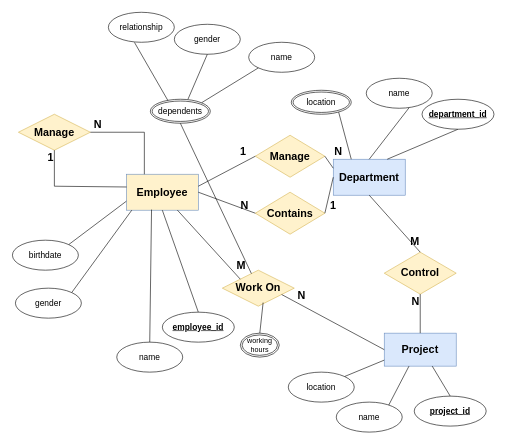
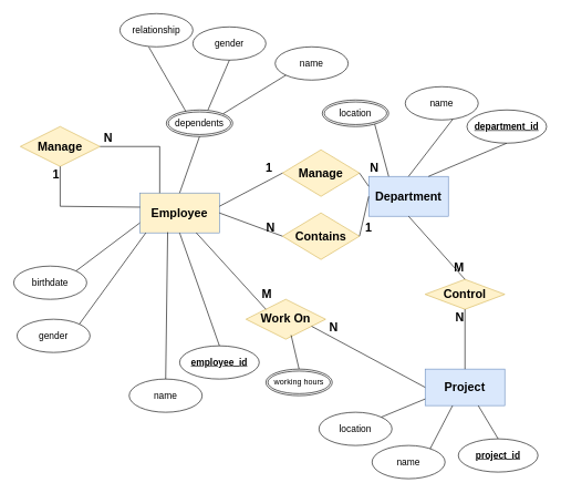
  <mxCell id="0" />
  <mxCell id="1" parent="0" />
  <mxCell id="2" value="&lt;h2&gt;Employee&lt;/h2&gt;" style="rounded=0;whiteSpace=wrap;html=1;fillColor=#fff2cc;strokeColor=#6c8ebf;" parent="1" vertex="1"><mxGeometry x="210" y="290" width="120" height="60" as="geometry" /></mxCell>
  <mxCell id="3" value="&lt;h2&gt;Contains&lt;/h2&gt;" style="rhombus;whiteSpace=wrap;html=1;fillColor=#fff2cc;strokeColor=#d6b656;" parent="1" vertex="1"><mxGeometry x="425" y="320" width="116" height="70" as="geometry" /></mxCell>
  <mxCell id="4" value="&lt;h2&gt;Department&lt;/h2&gt;" style="rounded=0;whiteSpace=wrap;html=1;fillColor=#dae8fc;strokeColor=#6c8ebf;" parent="1" vertex="1"><mxGeometry x="555" y="265" width="120" height="60" as="geometry" /></mxCell>
  <mxCell id="5" value="" style="endArrow=none;html=1;rounded=0;entryX=1;entryY=0.5;entryDx=0;entryDy=0;exitX=0;exitY=0.5;exitDx=0;exitDy=0;" parent="1" source="4" target="3" edge="1"><mxGeometry relative="1" as="geometry"><mxPoint x="430" y="520" as="sourcePoint" /><mxPoint x="590" y="520" as="targetPoint" /></mxGeometry></mxCell>
  <mxCell id="6" value="&lt;h2&gt;1&lt;/h2&gt;" style="resizable=0;html=1;whiteSpace=wrap;align=right;verticalAlign=bottom;" parent="5" connectable="0" vertex="1"><mxGeometry x="1" relative="1" as="geometry"><mxPoint x="20" y="15" as="offset" /></mxGeometry></mxCell>
  <mxCell id="7" value="" style="endArrow=none;html=1;rounded=0;exitX=1;exitY=0.5;exitDx=0;exitDy=0;entryX=0;entryY=0.5;entryDx=0;entryDy=0;" parent="1" source="2" target="3" edge="1"><mxGeometry relative="1" as="geometry"><mxPoint x="430" y="520" as="sourcePoint" /><mxPoint x="590" y="520" as="targetPoint" /></mxGeometry></mxCell>
  <mxCell id="8" value="&lt;h3&gt;&lt;font style=&quot;font-size: 18px;&quot;&gt;N&lt;/font&gt;&lt;/h3&gt;" style="resizable=0;html=1;whiteSpace=wrap;align=right;verticalAlign=bottom;" parent="7" connectable="0" vertex="1"><mxGeometry x="1" relative="1" as="geometry"><mxPoint x="-10" y="15" as="offset" /></mxGeometry></mxCell>
  <mxCell id="9" value="&lt;h3&gt;&lt;span style=&quot;font-weight: normal;&quot;&gt;name&lt;/span&gt;&lt;/h3&gt;" style="ellipse;whiteSpace=wrap;html=1;align=center;" parent="1" vertex="1"><mxGeometry x="414" y="70" width="110" height="50" as="geometry" /></mxCell>
  <mxCell id="10" value="&lt;h2&gt;Manage&lt;/h2&gt;" style="shape=rhombus;perimeter=rhombusPerimeter;whiteSpace=wrap;html=1;align=center;fillColor=#fff2cc;strokeColor=#d6b656;" parent="1" vertex="1"><mxGeometry x="30" y="190" width="120" height="60" as="geometry" /></mxCell>
  <mxCell id="11" value="&lt;h3&gt;&lt;span style=&quot;font-weight: normal;&quot;&gt;dependents&lt;/span&gt;&lt;/h3&gt;" style="ellipse;shape=doubleEllipse;margin=3;whiteSpace=wrap;html=1;align=center;" parent="1" vertex="1"><mxGeometry x="250" y="165" width="100" height="40" as="geometry" /></mxCell>
  <mxCell id="12" value="" style="endArrow=none;html=1;rounded=0;entryX=1;entryY=0;entryDx=0;entryDy=0;exitX=0;exitY=1;exitDx=0;exitDy=0;" parent="1" source="9" target="11" edge="1"><mxGeometry relative="1" as="geometry"><mxPoint x="220" y="510" as="sourcePoint" /><mxPoint x="163" y="440" as="targetPoint" /></mxGeometry></mxCell>
  <mxCell id="13" value="&lt;h3&gt;&lt;span style=&quot;font-weight: normal;&quot;&gt;gender&lt;/span&gt;&lt;/h3&gt;" style="ellipse;whiteSpace=wrap;html=1;align=center;" parent="1" vertex="1"><mxGeometry x="290" y="40" width="110" height="50" as="geometry" /></mxCell>
  <mxCell id="14" value="" style="endArrow=none;html=1;rounded=0;entryX=0.5;entryY=1;entryDx=0;entryDy=0;exitX=0.627;exitY=0.002;exitDx=0;exitDy=0;exitPerimeter=0;" parent="1" source="11" target="13" edge="1"><mxGeometry relative="1" as="geometry"><mxPoint x="110" y="330" as="sourcePoint" /><mxPoint x="500" y="620" as="targetPoint" /></mxGeometry></mxCell>
  <mxCell id="15" value="&lt;h3&gt;&lt;span style=&quot;font-weight: normal;&quot;&gt;relationship&lt;/span&gt;&lt;/h3&gt;" style="ellipse;whiteSpace=wrap;html=1;align=center;fontStyle=1" parent="1" vertex="1"><mxGeometry x="180" y="20" width="110" height="50" as="geometry" /></mxCell>
  <mxCell id="16" value="" style="endArrow=none;html=1;rounded=0;exitX=0.396;exitY=1.006;exitDx=0;exitDy=0;exitPerimeter=0;entryX=0.293;entryY=0.053;entryDx=0;entryDy=0;entryPerimeter=0;" parent="1" source="15" target="11" edge="1"><mxGeometry relative="1" as="geometry"><mxPoint x="190" y="50" as="sourcePoint" /><mxPoint x="280" y="160" as="targetPoint" /><Array as="points" /></mxGeometry></mxCell>
  <mxCell id="17" value="&lt;h3&gt;&lt;span style=&quot;font-weight: normal;&quot;&gt;name&lt;/span&gt;&lt;/h3&gt;" style="ellipse;whiteSpace=wrap;html=1;align=center;" parent="1" vertex="1"><mxGeometry x="194" y="570" width="110" height="50" as="geometry" /></mxCell>
  <mxCell id="18" value="&lt;h3&gt;&lt;u&gt;employee_id&lt;/u&gt;&lt;/h3&gt;" style="ellipse;whiteSpace=wrap;html=1;" parent="1" vertex="1"><mxGeometry x="270" y="520" width="120" height="50" as="geometry" /></mxCell>
  <mxCell id="19" value="&lt;h3&gt;&lt;span style=&quot;font-weight: normal;&quot;&gt;gender&lt;/span&gt;&lt;/h3&gt;" style="ellipse;whiteSpace=wrap;html=1;align=center;" parent="1" vertex="1"><mxGeometry x="25" y="480" width="110" height="50" as="geometry" /></mxCell>
  <mxCell id="20" value="&lt;h3&gt;&lt;span style=&quot;font-weight: normal;&quot;&gt;birthdate&lt;/span&gt;&lt;/h3&gt;" style="ellipse;whiteSpace=wrap;html=1;align=center;" parent="1" vertex="1"><mxGeometry x="20" y="400" width="110" height="50" as="geometry" /></mxCell>
  <mxCell id="21" value="" style="endArrow=none;html=1;rounded=0;entryX=1;entryY=0;entryDx=0;entryDy=0;exitX=0;exitY=0.75;exitDx=0;exitDy=0;" parent="1" source="2" target="20" edge="1"><mxGeometry relative="1" as="geometry"><mxPoint x="210" y="330" as="sourcePoint" /><mxPoint x="410" y="460" as="targetPoint" /></mxGeometry></mxCell>
  <mxCell id="22" value="" style="endArrow=none;html=1;rounded=0;entryX=1;entryY=0;entryDx=0;entryDy=0;exitX=0.075;exitY=1;exitDx=0;exitDy=0;exitPerimeter=0;" parent="1" source="2" target="19" edge="1"><mxGeometry relative="1" as="geometry"><mxPoint x="220" y="290" as="sourcePoint" /><mxPoint x="420" y="470" as="targetPoint" /></mxGeometry></mxCell>
  <mxCell id="23" value="" style="endArrow=none;html=1;rounded=0;exitX=0.35;exitY=0.983;exitDx=0;exitDy=0;entryX=0.5;entryY=0;entryDx=0;entryDy=0;exitPerimeter=0;" parent="1" source="2" target="17" edge="1"><mxGeometry relative="1" as="geometry"><mxPoint x="363" y="390" as="sourcePoint" /><mxPoint x="440" y="490" as="targetPoint" /></mxGeometry></mxCell>
  <mxCell id="24" value="" style="endArrow=none;html=1;rounded=0;entryX=0.5;entryY=0;entryDx=0;entryDy=0;exitX=0.5;exitY=1;exitDx=0;exitDy=0;" parent="1" source="2" target="18" edge="1"><mxGeometry relative="1" as="geometry"><mxPoint x="210" y="330" as="sourcePoint" /><mxPoint x="450" y="500" as="targetPoint" /></mxGeometry></mxCell>
  <mxCell id="25" value="&lt;h3&gt;&lt;span style=&quot;font-weight: normal;&quot;&gt;name&lt;/span&gt;&lt;/h3&gt;" style="ellipse;whiteSpace=wrap;html=1;align=center;" parent="1" vertex="1"><mxGeometry x="610" y="130" width="110" height="50" as="geometry" /></mxCell>
  <mxCell id="26" value="" style="endArrow=none;html=1;rounded=0;exitX=0.75;exitY=0;exitDx=0;exitDy=0;entryX=0.5;entryY=1;entryDx=0;entryDy=0;" parent="1" source="4" edge="1" target="61"><mxGeometry relative="1" as="geometry"><mxPoint x="710" y="331" as="sourcePoint" /><mxPoint x="766" y="219" as="targetPoint" /></mxGeometry></mxCell>
  <mxCell id="27" value="" style="endArrow=none;html=1;rounded=0;exitX=0.5;exitY=0;exitDx=0;exitDy=0;entryX=0.649;entryY=0.984;entryDx=0;entryDy=0;entryPerimeter=0;" parent="1" source="4" target="25" edge="1"><mxGeometry relative="1" as="geometry"><mxPoint x="740" y="300" as="sourcePoint" /><mxPoint x="766" y="229" as="targetPoint" /></mxGeometry></mxCell>
  <mxCell id="28" value="&lt;h3&gt;&lt;span style=&quot;font-weight: normal;&quot;&gt;location&lt;/span&gt;&lt;/h3&gt;" style="ellipse;shape=doubleEllipse;margin=3;whiteSpace=wrap;html=1;align=center;" parent="1" vertex="1"><mxGeometry x="485" y="150" width="100" height="40" as="geometry" /></mxCell>
  <mxCell id="29" value="" style="endArrow=none;html=1;rounded=0;entryX=0.25;entryY=0;entryDx=0;entryDy=0;exitX=0.79;exitY=0.913;exitDx=0;exitDy=0;exitPerimeter=0;" parent="1" source="28" target="4" edge="1"><mxGeometry relative="1" as="geometry"><mxPoint x="300" y="280" as="sourcePoint" /><mxPoint x="460" y="280" as="targetPoint" /></mxGeometry></mxCell>
  <mxCell id="30" value="&lt;h2&gt;Project&lt;/h2&gt;" style="rounded=0;whiteSpace=wrap;html=1;fillColor=#dae8fc;strokeColor=#6c8ebf;" parent="1" vertex="1"><mxGeometry x="640" y="555" width="120" height="55" as="geometry" /></mxCell>
- <mxCell id="31" value="&lt;h2&gt;Control&lt;/h2&gt;" style="rhombus;whiteSpace=wrap;html=1;fillColor=#fff2cc;strokeColor=#d6b656;" parent="1" vertex="1"><mxGeometry x="640" y="420" width="120" height="70" as="geometry" /></mxCell>
+ <mxCell id="31" value="&lt;h2&gt;Control&lt;/h2&gt;" style="rhombus;whiteSpace=wrap;html=1;fillColor=#fff2cc;strokeColor=#d6b656;" parent="1" vertex="1"><mxGeometry x="640" y="420" width="120" height="45" as="geometry" /></mxCell>
  <mxCell id="32" value="" style="endArrow=none;html=1;rounded=0;entryX=0.5;entryY=0;entryDx=0;entryDy=0;exitX=0.5;exitY=1;exitDx=0;exitDy=0;" parent="1" source="4" target="31" edge="1"><mxGeometry relative="1" as="geometry"><mxPoint x="300" y="560" as="sourcePoint" /><mxPoint x="460" y="560" as="targetPoint" /></mxGeometry></mxCell>
  <mxCell id="33" value="&lt;h2&gt;M&lt;/h2&gt;" style="resizable=0;html=1;whiteSpace=wrap;align=right;verticalAlign=bottom;" parent="32" connectable="0" vertex="1"><mxGeometry x="1" relative="1" as="geometry"><mxPoint y="10" as="offset" /></mxGeometry></mxCell>
  <mxCell id="34" value="" style="endArrow=none;html=1;rounded=0;entryX=0.5;entryY=1;entryDx=0;entryDy=0;exitX=0.5;exitY=0;exitDx=0;exitDy=0;" parent="1" source="30" target="31" edge="1"><mxGeometry relative="1" as="geometry"><mxPoint x="370" y="470" as="sourcePoint" /><mxPoint x="530" y="470" as="targetPoint" /></mxGeometry></mxCell>
  <mxCell id="35" value="&lt;h3&gt;&lt;font style=&quot;font-size: 18px;&quot;&gt;N&lt;/font&gt;&lt;/h3&gt;" style="resizable=0;html=1;whiteSpace=wrap;align=right;verticalAlign=bottom;" parent="34" connectable="0" vertex="1"><mxGeometry x="1" relative="1" as="geometry"><mxPoint y="40" as="offset" /></mxGeometry></mxCell>
  <mxCell id="36" value="&lt;h2&gt;Work On&lt;/h2&gt;" style="shape=rhombus;perimeter=rhombusPerimeter;whiteSpace=wrap;html=1;align=center;fillColor=#fff2cc;strokeColor=#d6b656;" parent="1" vertex="1"><mxGeometry x="370" y="450" width="120" height="60" as="geometry" /></mxCell>
  <mxCell id="37" value="" style="endArrow=none;html=1;rounded=0;exitX=0.709;exitY=0.998;exitDx=0;exitDy=0;entryX=0;entryY=0;entryDx=0;entryDy=0;exitPerimeter=0;" parent="1" source="2" target="36" edge="1"><mxGeometry relative="1" as="geometry"><mxPoint x="340" y="330" as="sourcePoint" /><mxPoint x="424" y="330" as="targetPoint" /></mxGeometry></mxCell>
  <mxCell id="38" value="&lt;h3&gt;&lt;font style=&quot;font-size: 18px;&quot;&gt;M&lt;/font&gt;&lt;/h3&gt;" style="resizable=0;html=1;whiteSpace=wrap;align=right;verticalAlign=bottom;" parent="37" connectable="0" vertex="1"><mxGeometry x="1" relative="1" as="geometry"><mxPoint x="10" y="5" as="offset" /></mxGeometry></mxCell>
  <mxCell id="39" value="" style="endArrow=none;html=1;rounded=0;exitX=0;exitY=0.5;exitDx=0;exitDy=0;entryX=0.824;entryY=0.676;entryDx=0;entryDy=0;entryPerimeter=0;" parent="1" source="30" target="36" edge="1"><mxGeometry relative="1" as="geometry"><mxPoint x="340" y="330" as="sourcePoint" /><mxPoint x="424" y="330" as="targetPoint" /></mxGeometry></mxCell>
  <mxCell id="40" value="&lt;h3&gt;&lt;font style=&quot;font-size: 18px;&quot;&gt;N&lt;/font&gt;&lt;/h3&gt;" style="resizable=0;html=1;whiteSpace=wrap;align=right;verticalAlign=bottom;" parent="39" connectable="0" vertex="1"><mxGeometry x="1" relative="1" as="geometry"><mxPoint x="41" y="29" as="offset" /></mxGeometry></mxCell>
- <mxCell id="41" value="working hours" style="ellipse;shape=doubleEllipse;margin=3;whiteSpace=wrap;html=1;align=center;" parent="1" vertex="1"><mxGeometry x="400" y="555" width="65" height="40" as="geometry" /></mxCell>
+ <mxCell id="41" value="working hours" style="ellipse;shape=doubleEllipse;margin=3;whiteSpace=wrap;html=1;align=center;" parent="1" vertex="1"><mxGeometry x="400" y="555" width="100" height="40" as="geometry" /></mxCell>
  <mxCell id="42" value="" style="endArrow=none;html=1;rounded=0;exitX=0.567;exitY=0.9;exitDx=0;exitDy=0;exitPerimeter=0;entryX=0.5;entryY=0;entryDx=0;entryDy=0;" parent="1" source="36" target="41" edge="1"><mxGeometry relative="1" as="geometry"><mxPoint x="250" y="300" as="sourcePoint" /><mxPoint x="450" y="550" as="targetPoint" /></mxGeometry></mxCell>
  <mxCell id="43" value="&lt;h3&gt;&lt;u style=&quot;&quot;&gt;project_id&lt;/u&gt;&lt;/h3&gt;" style="ellipse;whiteSpace=wrap;html=1;" parent="1" vertex="1"><mxGeometry x="690" y="660" width="120" height="50" as="geometry" /></mxCell>
  <mxCell id="44" value="&lt;h3&gt;&lt;span style=&quot;font-weight: normal;&quot;&gt;name&lt;/span&gt;&lt;/h3&gt;" style="ellipse;whiteSpace=wrap;html=1;align=center;" parent="1" vertex="1"><mxGeometry x="560" y="670" width="110" height="50" as="geometry" /></mxCell>
  <mxCell id="45" value="&lt;h3&gt;&lt;span style=&quot;font-weight: normal;&quot;&gt;location&lt;/span&gt;&lt;/h3&gt;" style="ellipse;whiteSpace=wrap;html=1;align=center;" parent="1" vertex="1"><mxGeometry x="480" y="620" width="110" height="50" as="geometry" /></mxCell>
  <mxCell id="46" value="" style="endArrow=none;html=1;rounded=0;entryX=0.5;entryY=0;entryDx=0;entryDy=0;" parent="1" target="43" edge="1"><mxGeometry relative="1" as="geometry"><mxPoint x="720" y="610" as="sourcePoint" /><mxPoint x="730" y="640" as="targetPoint" /></mxGeometry></mxCell>
  <mxCell id="47" value="" style="endArrow=none;html=1;rounded=0;entryX=0.796;entryY=0.097;entryDx=0;entryDy=0;exitX=0.344;exitY=1.005;exitDx=0;exitDy=0;exitPerimeter=0;entryPerimeter=0;" parent="1" target="44" edge="1"><mxGeometry relative="1" as="geometry"><mxPoint x="681.28" y="609.995" as="sourcePoint" /><mxPoint x="740" y="709.72" as="targetPoint" /></mxGeometry></mxCell>
  <mxCell id="48" value="" style="endArrow=none;html=1;rounded=0;entryX=1;entryY=0;entryDx=0;entryDy=0;" parent="1" target="45" edge="1"><mxGeometry relative="1" as="geometry"><mxPoint x="640" y="600" as="sourcePoint" /><mxPoint x="750" y="720" as="targetPoint" /></mxGeometry></mxCell>
  <mxCell id="49" value="" style="endArrow=none;html=1;rounded=0;entryX=0.003;entryY=0.355;entryDx=0;entryDy=0;entryPerimeter=0;" parent="1" target="2" edge="1"><mxGeometry relative="1" as="geometry"><mxPoint x="90" y="310" as="sourcePoint" /><mxPoint x="180" y="480" as="targetPoint" /></mxGeometry></mxCell>
  <mxCell id="50" value="" style="endArrow=none;html=1;rounded=0;entryX=0.25;entryY=0;entryDx=0;entryDy=0;" parent="1" target="2" edge="1"><mxGeometry relative="1" as="geometry"><mxPoint x="240" y="220" as="sourcePoint" /><mxPoint x="240" y="280" as="targetPoint" /></mxGeometry></mxCell>
  <mxCell id="51" value="" style="endArrow=none;html=1;rounded=0;entryX=1;entryY=0.5;entryDx=0;entryDy=0;" parent="1" target="10" edge="1"><mxGeometry relative="1" as="geometry"><mxPoint x="240" y="220" as="sourcePoint" /><mxPoint x="214" y="250" as="targetPoint" /></mxGeometry></mxCell>
  <mxCell id="52" value="&lt;h3&gt;&lt;font style=&quot;font-size: 18px;&quot;&gt;N&lt;/font&gt;&lt;/h3&gt;" style="resizable=0;html=1;whiteSpace=wrap;align=right;verticalAlign=bottom;" parent="51" connectable="0" vertex="1"><mxGeometry x="1" relative="1" as="geometry"><mxPoint x="20" y="15" as="offset" /></mxGeometry></mxCell>
  <mxCell id="53" value="" style="endArrow=none;html=1;rounded=0;entryX=0.5;entryY=1;entryDx=0;entryDy=0;" parent="1" target="10" edge="1"><mxGeometry relative="1" as="geometry"><mxPoint x="90" y="310" as="sourcePoint" /><mxPoint x="50" y="285" as="targetPoint" /></mxGeometry></mxCell>
  <mxCell id="54" value="&lt;h2&gt;1&lt;/h2&gt;" style="resizable=0;html=1;whiteSpace=wrap;align=right;verticalAlign=bottom;" parent="53" connectable="0" vertex="1"><mxGeometry x="1" relative="1" as="geometry"><mxPoint y="40" as="offset" /></mxGeometry></mxCell>
- <mxCell id="55" value="" style="endArrow=none;html=1;rounded=0;exitX=0.5;exitY=1;exitDx=0;exitDy=0;" parent="1" source="11" target="36" edge="1"><mxGeometry relative="1" as="geometry"><mxPoint x="300" y="205" as="sourcePoint" /><mxPoint x="360" y="375" as="targetPoint" /></mxGeometry></mxCell>
+ <mxCell id="55" value="" style="endArrow=none;html=1;rounded=0;entryX=0.5;entryY=0;entryDx=0;entryDy=0;exitX=0.5;exitY=1;exitDx=0;exitDy=0;" parent="1" source="11" target="2" edge="1"><mxGeometry relative="1" as="geometry"><mxPoint x="300" y="205" as="sourcePoint" /><mxPoint x="360" y="375" as="targetPoint" /></mxGeometry></mxCell>
  <mxCell id="56" value="&lt;h2&gt;Manage&lt;/h2&gt;" style="rhombus;whiteSpace=wrap;html=1;fillColor=#fff2cc;strokeColor=#d6b656;" parent="1" vertex="1"><mxGeometry x="425" y="225" width="116" height="70" as="geometry" /></mxCell>
  <mxCell id="57" value="" style="endArrow=none;html=1;rounded=0;exitX=0;exitY=0.25;exitDx=0;exitDy=0;entryX=1;entryY=0.5;entryDx=0;entryDy=0;" parent="1" source="4" target="56" edge="1"><mxGeometry relative="1" as="geometry"><mxPoint x="340" y="330" as="sourcePoint" /><mxPoint x="424" y="330" as="targetPoint" /></mxGeometry></mxCell>
  <mxCell id="58" value="&lt;h3&gt;&lt;font style=&quot;font-size: 18px;&quot;&gt;N&lt;/font&gt;&lt;/h3&gt;" style="resizable=0;html=1;whiteSpace=wrap;align=right;verticalAlign=bottom;" parent="57" connectable="0" vertex="1"><mxGeometry x="1" relative="1" as="geometry"><mxPoint x="30" y="20" as="offset" /></mxGeometry></mxCell>
  <mxCell id="59" value="" style="endArrow=none;html=1;rounded=0;entryX=0;entryY=0.5;entryDx=0;entryDy=0;exitX=1;exitY=0.25;exitDx=0;exitDy=0;" parent="1" target="56" edge="1"><mxGeometry relative="1" as="geometry"><mxPoint x="330" y="310" as="sourcePoint" /><mxPoint x="414" y="245" as="targetPoint" /></mxGeometry></mxCell>
  <mxCell id="60" value="&lt;h2&gt;1&lt;/h2&gt;" style="resizable=0;html=1;whiteSpace=wrap;align=right;verticalAlign=bottom;direction=south;" parent="59" connectable="0" vertex="1"><mxGeometry x="1" relative="1" as="geometry"><mxPoint x="-14" y="20" as="offset" /></mxGeometry></mxCell>
  <mxCell id="61" value="&lt;h3&gt;&lt;u&gt;department_id&lt;/u&gt;&lt;/h3&gt;" style="ellipse;whiteSpace=wrap;html=1;" vertex="1" parent="1"><mxGeometry x="703" y="165" width="120" height="50" as="geometry" /></mxCell>
